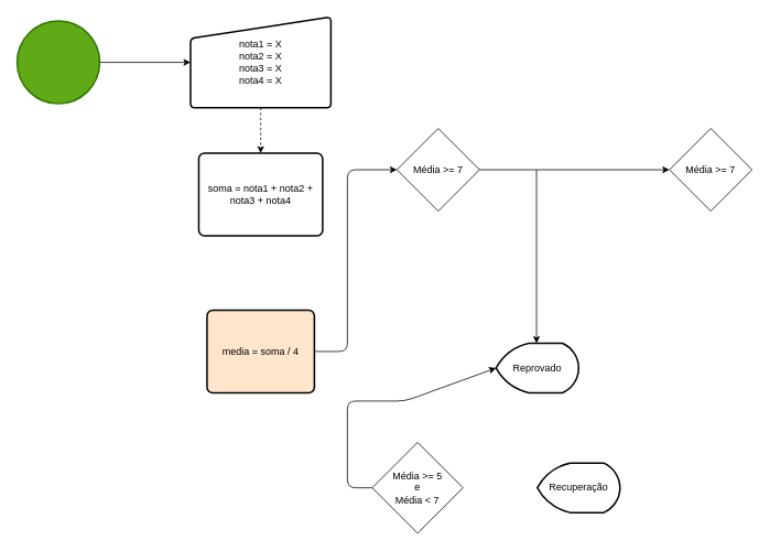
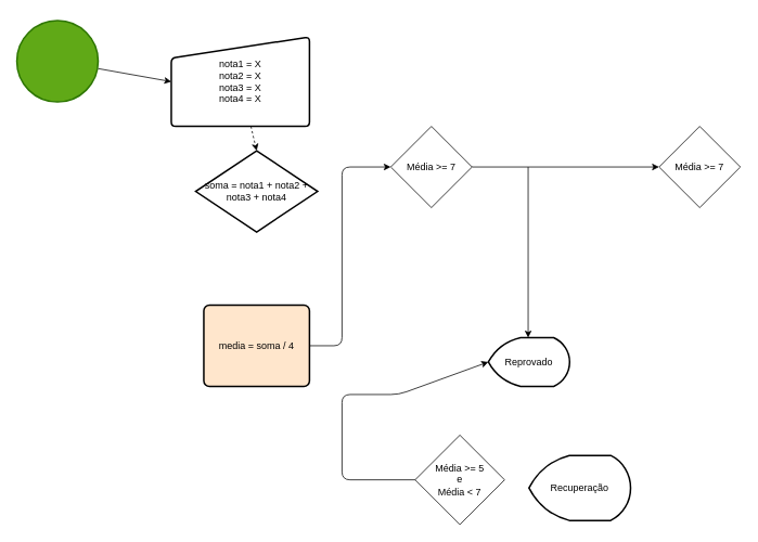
  <mxCell id="0" />
  <mxCell id="1" parent="0" />
  <mxCell id="2" style="edgeStyle=none;html=1;entryX=0;entryY=0.5;entryDx=0;entryDy=0;" parent="1" source="3" target="5" edge="1"><mxGeometry relative="1" as="geometry" /></mxCell>
  <mxCell id="3" value="" style="strokeWidth=2;html=1;shape=mxgraph.flowchart.start_2;whiteSpace=wrap;fillColor=#60a917;fontColor=#ffffff;strokeColor=#2D7600;" parent="1" vertex="1"><mxGeometry x="20" y="25" width="100" height="100" as="geometry" /></mxCell>
  <mxCell id="4" style="edgeStyle=none;html=1;entryX=0.5;entryY=0;entryDx=0;entryDy=0;dashed=1;" parent="1" source="5" target="6" edge="1"><mxGeometry relative="1" as="geometry" /></mxCell>
- <mxCell id="5" value="nota1 = X&lt;br&gt;nota2 = X&lt;br&gt;nota3 = X&lt;br&gt;nota4 = X" style="html=1;strokeWidth=2;shape=manualInput;whiteSpace=wrap;rounded=1;size=26;arcSize=11;" parent="1" vertex="1"><mxGeometry x="230" y="20" width="170" height="110" as="geometry" /></mxCell>
- <mxCell id="6" value="soma = nota1 + nota2 + nota3 + nota4" style="rounded=1;whiteSpace=wrap;html=1;absoluteArcSize=1;arcSize=14;strokeWidth=2;" parent="1" vertex="1"><mxGeometry x="240" y="185" width="150" height="100" as="geometry" /></mxCell>
+ <mxCell id="5" value="nota1 = X&lt;br&gt;nota2 = X&lt;br&gt;nota3 = X&lt;br&gt;nota4 = X" style="html=1;strokeWidth=2;shape=manualInput;whiteSpace=wrap;rounded=1;size=26;arcSize=11;" parent="1" vertex="1"><mxGeometry x="210" y="45" width="170" height="110" as="geometry" /></mxCell>
+ <mxCell id="6" value="soma = nota1 + nota2 + nota3 + nota4" style="rhombus;whiteSpace=wrap;html=1;absoluteArcSize=1;arcSize=14;strokeWidth=2;" parent="1" vertex="1"><mxGeometry x="240" y="185" width="150" height="100" as="geometry" /></mxCell>
  <mxCell id="7" style="edgeStyle=none;html=1;entryX=0;entryY=0.5;entryDx=0;entryDy=0;" parent="1" source="8" target="11" edge="1"><mxGeometry relative="1" as="geometry"><Array as="points"><mxPoint x="420" y="425" /><mxPoint x="420" y="205" /></Array></mxGeometry></mxCell>
  <mxCell id="8" value="media = soma / 4" style="rounded=1;whiteSpace=wrap;html=1;absoluteArcSize=1;arcSize=14;strokeWidth=2;fillColor=#ffe6cc;" parent="1" vertex="1"><mxGeometry x="250" y="375" width="130" height="100" as="geometry" /></mxCell>
  <mxCell id="9" style="edgeStyle=none;html=1;entryX=0;entryY=0.5;entryDx=0;entryDy=0;entryPerimeter=0;" parent="1" source="10" edge="1"><mxGeometry relative="1" as="geometry"><mxPoint x="650" y="425" as="targetPoint" /></mxGeometry></mxCell>
  <mxCell id="10" value="Reprovado" style="strokeWidth=2;html=1;shape=mxgraph.flowchart.display;whiteSpace=wrap;" parent="1" vertex="1"><mxGeometry x="600" y="415" width="100" height="60" as="geometry" /></mxCell>
  <mxCell id="11" value="Média &amp;gt;= 7" style="rhombus;whiteSpace=wrap;html=1;" parent="1" vertex="1"><mxGeometry x="480" y="155" width="100" height="100" as="geometry" /></mxCell>
- <mxCell id="12" value="Média &amp;gt;= 5&lt;br&gt;e&lt;br&gt;Média &amp;lt; 7" style="rhombus;whiteSpace=wrap;html=1;" vertex="1" parent="1"><mxGeometry x="450" y="535" width="110" height="110" as="geometry" /></mxCell>
- <mxCell id="13" value="Recuperação" style="strokeWidth=2;html=1;shape=mxgraph.flowchart.display;whiteSpace=wrap;" vertex="1" parent="1"><mxGeometry x="650" y="560" width="100" height="60" as="geometry" /></mxCell>
+ <mxCell id="12" value="Média &amp;gt;= 5&lt;br&gt;e&lt;br&gt;Média &amp;lt; 7" style="rhombus;whiteSpace=wrap;html=1;" vertex="1" parent="1"><mxGeometry x="510" y="535" width="110" height="110" as="geometry" /></mxCell>
+ <mxCell id="13" value="Recuperação" style="strokeWidth=2;html=1;shape=mxgraph.flowchart.display;whiteSpace=wrap;" vertex="1" parent="1"><mxGeometry x="650" y="560" width="125" height="80" as="geometry" /></mxCell>
  <mxCell id="14" value="" style="endArrow=classic;html=1;exitX=0;exitY=0.5;exitDx=0;exitDy=0;entryX=0;entryY=0.5;entryDx=0;entryDy=0;entryPerimeter=0;" edge="1" parent="1" source="12" target="10"><mxGeometry width="50" height="50" relative="1" as="geometry"><mxPoint x="400" y="535" as="sourcePoint" /><mxPoint x="420" y="465" as="targetPoint" /><Array as="points"><mxPoint x="420" y="590" /><mxPoint x="420" y="485" /><mxPoint x="490" y="485" /></Array></mxGeometry></mxCell>
  <mxCell id="15" value="Média &amp;gt;= 7" style="rhombus;whiteSpace=wrap;html=1;" vertex="1" parent="1"><mxGeometry x="810" y="155" width="100" height="100" as="geometry" /></mxCell>
  <mxCell id="16" value="" style="endArrow=classic;html=1;entryX=0;entryY=0.5;entryDx=0;entryDy=0;" edge="1" parent="1" target="15"><mxGeometry width="50" height="50" relative="1" as="geometry"><mxPoint x="580" y="205" as="sourcePoint" /><mxPoint x="630" y="155" as="targetPoint" /></mxGeometry></mxCell>
  <mxCell id="17" value="" style="endArrow=classic;html=1;" edge="1" parent="1"><mxGeometry width="50" height="50" relative="1" as="geometry"><mxPoint x="649" y="205" as="sourcePoint" /><mxPoint x="649" y="415" as="targetPoint" /></mxGeometry></mxCell>
